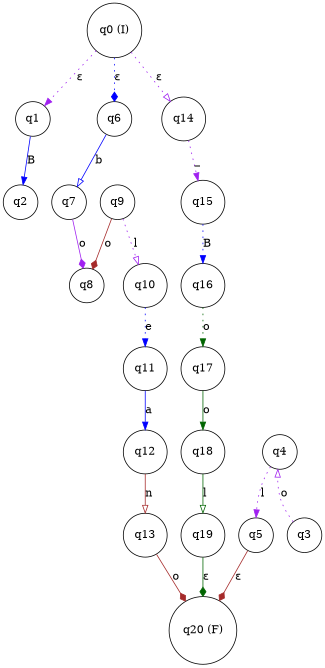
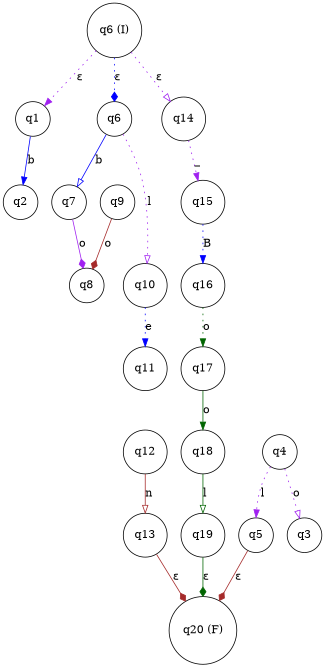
  digraph {
    rankdir=TB
    node [shape=circle]
    edge [arrowhead=normal color=purple style=solid]
-   n1 [label="q0 (I)"]
+   n1 [label="q6 (I)"]
    n2 [label=q1]
    n3 [label=q6]
    n4 [label=q14]
    n5 [label=q2]
    n6 [label=q7]
    n7 [label=q15]
    n8 [label=q3]
    n9 [label=q4]
    n10 [label=q5]
    n11 [label="q20 (F)"]
    n12 [label=q8]
    n13 [label=q9]
    n14 [label=q10]
    n15 [label=q11]
    n16 [label=q12]
    n17 [label=q13]
    n18 [label=q16]
    n19 [label=q17]
    n20 [label=q18]
    n21 [label=q19]
    n1 -> n2 [label="ε" style=dotted]
    n1 -> n3 [arrowhead=diamond color=blue label="ε" style=dotted]
    n1 -> n4 [arrowhead=onormal label="ε" style=dotted]
-   n2 -> n5 [color=blue label=B]
+   n2 -> n5 [color=blue label=b]
    n3 -> n6 [arrowhead=onormal color=blue label=b]
    n4 -> n7 [label=_ style=dotted]
    n6 -> n12 [arrowhead=diamond label=o]
    n7 -> n18 [color=blue label=B style=dotted]
-   n8 -> n9 [arrowhead=onormal label=o style=dotted]
+   n9 -> n8 [arrowhead=onormal label=o style=dotted]
    n9 -> n10 [label=l style=dotted]
    n10 -> n11 [arrowhead=diamond color=brown label="ε"]
    n13 -> n12 [arrowhead=diamond color=brown label=o]
-   n13 -> n14 [arrowhead=onormal label=l style=dotted]
+   n3 -> n14 [arrowhead=onormal label=l style=dotted]
    n14 -> n15 [color=blue label=e style=dotted]
-   n15 -> n16 [color=blue label=a]
    n16 -> n17 [arrowhead=onormal color=brown label=n]
-   n17 -> n11 [arrowhead=diamond color=brown label=o]
+   n17 -> n11 [arrowhead=diamond color=brown label="ε"]
    n18 -> n19 [color=darkgreen label=o style=dotted]
    n19 -> n20 [color=darkgreen label=o]
    n20 -> n21 [arrowhead=onormal color=darkgreen label=l]
    n21 -> n11 [arrowhead=diamond color=darkgreen label="ε"]
  }
